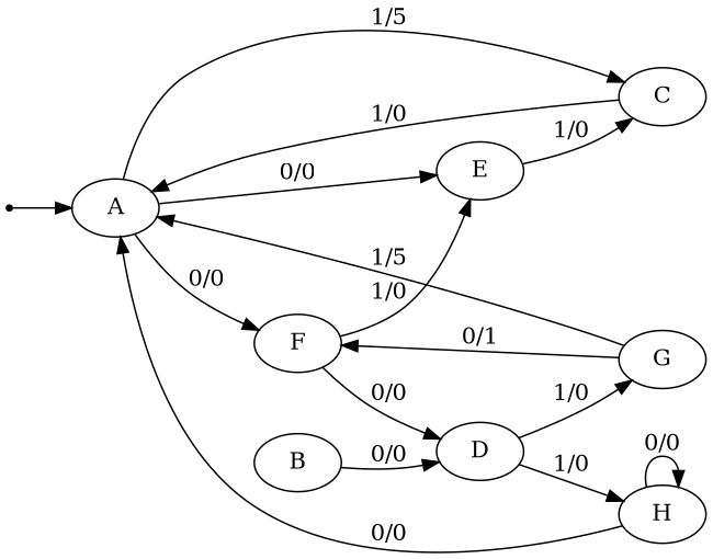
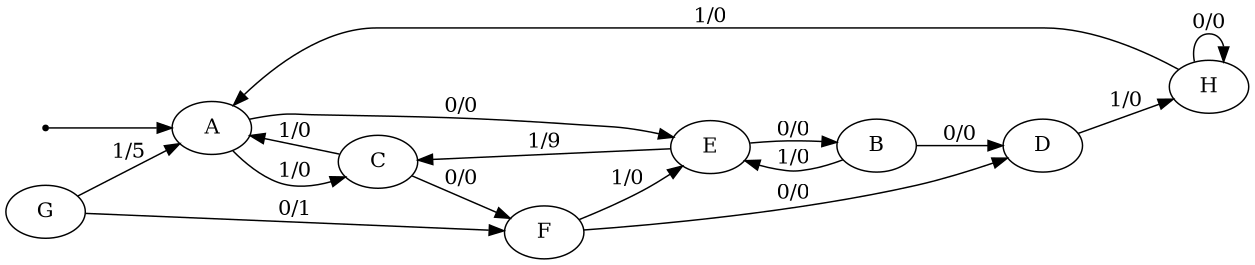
  digraph {
    rankdir=LR
    INIT [shape=point]
    n2 [label=A]
    n3 [label=C]
    n4 [label=E]
    n5 [label=B]
    n6 [label=D]
    n7 [label=F]
    n8 [label=H]
    n9 [label=G]
    INIT -> n2
-   n2 -> n3 [label="1/5"]
+   n2 -> n3 [label="1/0"]
    n2 -> n4 [label="0/0"]
    n3 -> n2 [label="1/0"]
-   n2 -> n7 [label="0/0"]
-   n4 -> n3 [label="1/0"]
+   n3 -> n7 [label="0/0"]
+   n4 -> n3 [label="1/9"]
+   n4 -> n5 [label="0/0"]
+   n5 -> n4 [label="1/0"]
    n5 -> n6 [label="0/0"]
    n6 -> n8 [label="1/0"]
-   n6 -> n9 [label="1/0"]
    n7 -> n4 [label="1/0"]
    n7 -> n6 [label="0/0"]
-   n8 -> n2 [label="0/0"]
+   n8 -> n2 [label="1/0"]
    n8 -> n8 [label="0/0"]
    n9 -> n2 [label="1/5"]
    n9 -> n7 [label="0/1"]
  }
